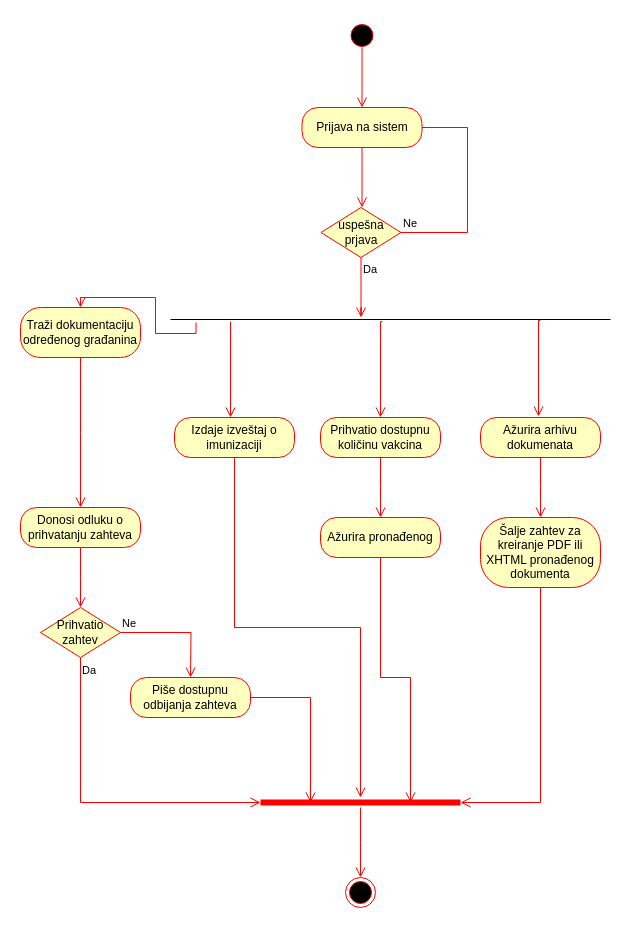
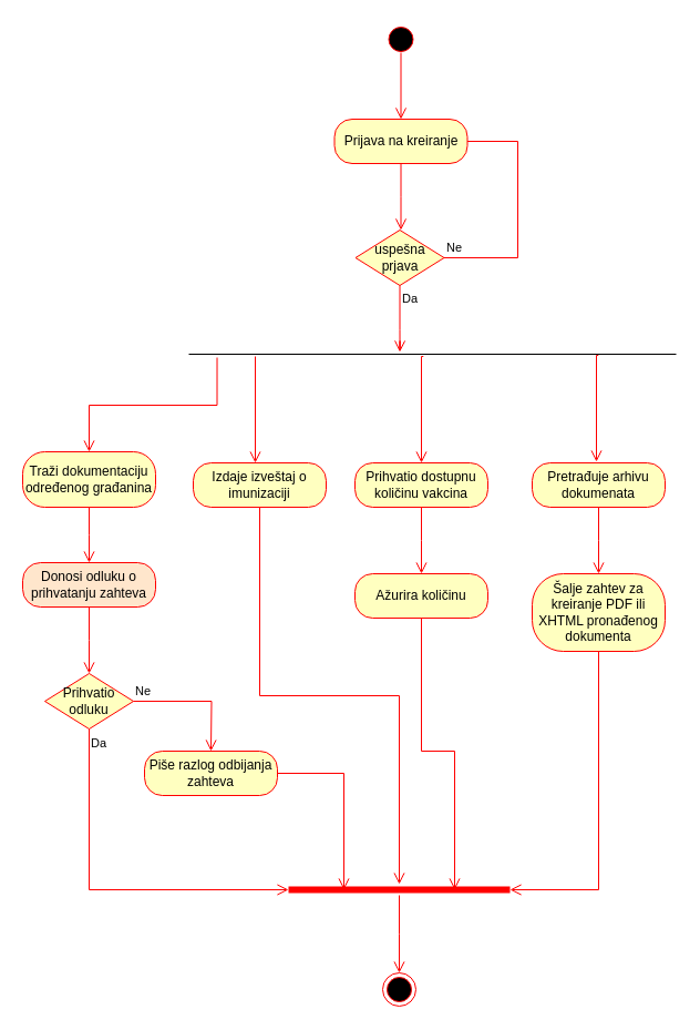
  <mxCell id="0" />
  <mxCell id="1" parent="0" />
  <mxCell id="2" value="" style="ellipse;html=1;shape=startState;fillColor=#000000;strokeColor=#ff0000;" parent="1" vertex="1"><mxGeometry x="346.5" y="20" width="30" height="30" as="geometry" /></mxCell>
  <mxCell id="3" value="" style="edgeStyle=orthogonalEdgeStyle;html=1;verticalAlign=bottom;endArrow=open;endSize=8;strokeColor=#ff0000;rounded=0;exitX=0.5;exitY=1;exitDx=0;exitDy=0;" parent="1" edge="1"><mxGeometry relative="1" as="geometry"><mxPoint x="361.5" y="107" as="targetPoint" /><mxPoint x="361.5" y="47" as="sourcePoint" /></mxGeometry></mxCell>
- <mxCell id="4" value="Prijava na sistem" style="rounded=1;whiteSpace=wrap;html=1;arcSize=40;fontColor=#000000;fillColor=#ffffc0;strokeColor=#ff0000;" parent="1" vertex="1"><mxGeometry x="301.5" y="107" width="120" height="40" as="geometry" /></mxCell>
+ <mxCell id="4" value="Prijava na kreiranje" style="rounded=1;whiteSpace=wrap;html=1;arcSize=40;fontColor=#000000;fillColor=#ffffc0;strokeColor=#ff0000;" parent="1" vertex="1"><mxGeometry x="301.5" y="107" width="120" height="40" as="geometry" /></mxCell>
  <mxCell id="5" value="" style="edgeStyle=orthogonalEdgeStyle;html=1;verticalAlign=bottom;endArrow=open;endSize=8;strokeColor=#ff0000;rounded=0;" parent="1" source="4" edge="1"><mxGeometry relative="1" as="geometry"><mxPoint x="361.5" y="207" as="targetPoint" /></mxGeometry></mxCell>
  <mxCell id="6" value="uspešna prjava" style="rhombus;whiteSpace=wrap;html=1;fillColor=#ffffc0;strokeColor=#ff0000;" parent="1" vertex="1"><mxGeometry x="320.5" y="207" width="80" height="50" as="geometry" /></mxCell>
  <mxCell id="7" value="Ne" style="edgeStyle=orthogonalEdgeStyle;html=1;align=left;verticalAlign=bottom;endArrow=none;endSize=8;strokeColor=#ff0000;rounded=0;entryX=1;entryY=0.5;entryDx=0;entryDy=0;exitX=1;exitY=0.5;exitDx=0;exitDy=0;" parent="1" source="6" target="4" edge="1"><mxGeometry x="-1" relative="1" as="geometry"><mxPoint x="506.5" y="127" as="targetPoint" /><mxPoint x="406.5" y="232" as="sourcePoint" /><Array as="points"><mxPoint x="467" y="232" /><mxPoint x="467" y="127" /></Array></mxGeometry></mxCell>
  <mxCell id="8" value="Da&lt;br&gt;" style="edgeStyle=orthogonalEdgeStyle;html=1;align=left;verticalAlign=top;endArrow=open;endSize=8;strokeColor=#ff0000;rounded=0;startArrow=none;" parent="1" edge="1"><mxGeometry x="-0.111" y="-50" relative="1" as="geometry"><mxPoint x="360.5" y="317" as="targetPoint" /><mxPoint x="360.559" y="315" as="sourcePoint" /><Array as="points"><mxPoint x="360.5" y="307" /></Array><mxPoint x="50" y="-50" as="offset" /></mxGeometry></mxCell>
  <mxCell id="9" value="" style="line;strokeWidth=1;fillColor=none;align=left;verticalAlign=middle;spacingTop=-1;spacingLeft=3;spacingRight=3;rotatable=0;labelPosition=right;points=[];portConstraint=eastwest;" parent="1" vertex="1"><mxGeometry x="170" y="315" width="440" height="8" as="geometry" /></mxCell>
  <mxCell id="10" value="" style="edgeStyle=orthogonalEdgeStyle;html=1;align=left;verticalAlign=top;endArrow=none;endSize=8;strokeColor=#ff0000;rounded=0;" parent="1" source="6" edge="1"><mxGeometry x="-1" relative="1" as="geometry"><mxPoint x="360.559" y="315" as="targetPoint" /><mxPoint x="360.5" y="247" as="sourcePoint" /><Array as="points"><mxPoint x="360.5" y="297" /><mxPoint x="360.5" y="297" /></Array></mxGeometry></mxCell>
  <mxCell id="11" value="" style="edgeStyle=orthogonalEdgeStyle;html=1;verticalAlign=bottom;endArrow=open;endSize=8;strokeColor=#ff0000;rounded=0;exitX=0.058;exitY=0.875;exitDx=0;exitDy=0;exitPerimeter=0;entryX=0.5;entryY=0;entryDx=0;entryDy=0;" parent="1" source="9" target="12" edge="1"><mxGeometry relative="1" as="geometry"><mxPoint x="80" y="417" as="targetPoint" /><mxPoint x="250" y="377" as="sourcePoint" /></mxGeometry></mxCell>
- <mxCell id="12" value="Traži dokumentaciju određenog građanina" style="rounded=1;whiteSpace=wrap;html=1;arcSize=40;fontColor=#000000;fillColor=#ffffc0;strokeColor=#ff0000;" parent="1" vertex="1"><mxGeometry x="20" y="307" width="120" height="50" as="geometry" /></mxCell>
+ <mxCell id="12" value="Traži dokumentaciju određenog građanina" style="rounded=1;whiteSpace=wrap;html=1;arcSize=40;fontColor=#000000;fillColor=#ffffc0;strokeColor=#ff0000;" parent="1" vertex="1"><mxGeometry x="20" y="407" width="120" height="50" as="geometry" /></mxCell>
  <mxCell id="13" value="" style="edgeStyle=orthogonalEdgeStyle;html=1;verticalAlign=bottom;endArrow=open;endSize=8;strokeColor=#ff0000;rounded=0;" parent="1" source="12" edge="1"><mxGeometry relative="1" as="geometry"><mxPoint x="80" y="507" as="targetPoint" /></mxGeometry></mxCell>
- <mxCell id="14" value="Donosi odluku o prihvatanju zahteva" style="rounded=1;whiteSpace=wrap;html=1;arcSize=40;fontColor=#000000;fillColor=#ffffc0;strokeColor=#ff0000;" parent="1" vertex="1"><mxGeometry x="20" y="507" width="120" height="40" as="geometry" /></mxCell>
+ <mxCell id="14" value="Donosi odluku o prihvatanju zahteva" style="rounded=1;whiteSpace=wrap;html=1;arcSize=40;fontColor=#000000;fillColor=#ffe6cc;strokeColor=#ff0000;" parent="1" vertex="1"><mxGeometry x="20" y="507" width="120" height="40" as="geometry" /></mxCell>
  <mxCell id="15" value="" style="edgeStyle=orthogonalEdgeStyle;html=1;verticalAlign=bottom;endArrow=open;endSize=8;strokeColor=#ff0000;rounded=0;" parent="1" source="14" edge="1"><mxGeometry relative="1" as="geometry"><mxPoint x="80" y="607" as="targetPoint" /></mxGeometry></mxCell>
- <mxCell id="16" value="Prihvatio zahtev" style="rhombus;whiteSpace=wrap;html=1;fillColor=#ffffc0;strokeColor=#ff0000;" parent="1" vertex="1"><mxGeometry x="40" y="607" width="80" height="50" as="geometry" /></mxCell>
+ <mxCell id="16" value="Prihvatio odluku" style="rhombus;whiteSpace=wrap;html=1;fillColor=#ffffc0;strokeColor=#ff0000;" parent="1" vertex="1"><mxGeometry x="40" y="607" width="80" height="50" as="geometry" /></mxCell>
  <mxCell id="17" value="Ne" style="edgeStyle=orthogonalEdgeStyle;html=1;align=left;verticalAlign=bottom;endArrow=open;endSize=8;strokeColor=#ff0000;rounded=0;" parent="1" source="16" edge="1"><mxGeometry x="-1" relative="1" as="geometry"><mxPoint x="190" y="677" as="targetPoint" /></mxGeometry></mxCell>
  <mxCell id="18" value="Da" style="edgeStyle=orthogonalEdgeStyle;html=1;align=left;verticalAlign=top;endArrow=open;endSize=8;strokeColor=#ff0000;rounded=0;entryX=0;entryY=0.5;entryDx=0;entryDy=0;entryPerimeter=0;" parent="1" source="16" target="34" edge="1"><mxGeometry x="-1" relative="1" as="geometry"><mxPoint x="80" y="707" as="targetPoint" /><Array as="points"><mxPoint x="80" y="802" /></Array></mxGeometry></mxCell>
- <mxCell id="19" value="Piše dostupnu odbijanja zahteva" style="rounded=1;whiteSpace=wrap;html=1;arcSize=40;fontColor=#000000;fillColor=#ffffc0;strokeColor=#ff0000;" parent="1" vertex="1"><mxGeometry x="130" y="677" width="120" height="40" as="geometry" /></mxCell>
+ <mxCell id="19" value="Piše razlog odbijanja zahteva" style="rounded=1;whiteSpace=wrap;html=1;arcSize=40;fontColor=#000000;fillColor=#ffffc0;strokeColor=#ff0000;" parent="1" vertex="1"><mxGeometry x="130" y="677" width="120" height="40" as="geometry" /></mxCell>
  <mxCell id="20" value="" style="edgeStyle=orthogonalEdgeStyle;html=1;verticalAlign=bottom;endArrow=open;endSize=8;strokeColor=#ff0000;rounded=0;entryX=0.25;entryY=0.5;entryDx=0;entryDy=0;entryPerimeter=0;" parent="1" source="19" target="34" edge="1"><mxGeometry relative="1" as="geometry"><mxPoint x="190" y="777" as="targetPoint" /></mxGeometry></mxCell>
  <mxCell id="21" value="" style="edgeStyle=orthogonalEdgeStyle;html=1;verticalAlign=bottom;endArrow=open;endSize=8;strokeColor=#ff0000;rounded=0;" parent="1" edge="1"><mxGeometry relative="1" as="geometry"><mxPoint x="230" y="417" as="targetPoint" /><mxPoint x="230" y="321" as="sourcePoint" /><Array as="points"><mxPoint x="230" y="321" /></Array></mxGeometry></mxCell>
  <mxCell id="22" value="Izdaje izveštaj o imunizaciji" style="rounded=1;whiteSpace=wrap;html=1;arcSize=40;fontColor=#000000;fillColor=#ffffc0;strokeColor=#ff0000;" parent="1" vertex="1"><mxGeometry x="174" y="417" width="120" height="40" as="geometry" /></mxCell>
  <mxCell id="23" value="" style="edgeStyle=orthogonalEdgeStyle;html=1;verticalAlign=bottom;endArrow=open;endSize=8;strokeColor=#ff0000;rounded=0;" parent="1" source="22" target="34" edge="1"><mxGeometry relative="1" as="geometry"><mxPoint x="234" y="517" as="targetPoint" /></mxGeometry></mxCell>
  <mxCell id="24" value="" style="edgeStyle=orthogonalEdgeStyle;html=1;verticalAlign=bottom;endArrow=open;endSize=8;strokeColor=#ff0000;rounded=0;exitX=0.325;exitY=0.75;exitDx=0;exitDy=0;exitPerimeter=0;" parent="1" edge="1"><mxGeometry relative="1" as="geometry"><mxPoint x="380" y="417" as="targetPoint" /><mxPoint x="381.75" y="321" as="sourcePoint" /><Array as="points"><mxPoint x="380" y="321" /></Array></mxGeometry></mxCell>
  <mxCell id="25" value="Prihvatio dostupnu količinu vakcina" style="rounded=1;whiteSpace=wrap;html=1;arcSize=40;fontColor=#000000;fillColor=#ffffc0;strokeColor=#ff0000;" parent="1" vertex="1"><mxGeometry x="320" y="417" width="120" height="40" as="geometry" /></mxCell>
  <mxCell id="26" value="" style="edgeStyle=orthogonalEdgeStyle;html=1;verticalAlign=bottom;endArrow=open;endSize=8;strokeColor=#ff0000;rounded=0;" parent="1" source="25" edge="1"><mxGeometry relative="1" as="geometry"><mxPoint x="380" y="517" as="targetPoint" /></mxGeometry></mxCell>
- <mxCell id="27" value="Ažurira pronađenog" style="rounded=1;whiteSpace=wrap;html=1;arcSize=40;fontColor=#000000;fillColor=#ffffc0;strokeColor=#ff0000;" parent="1" vertex="1"><mxGeometry x="320" y="517" width="120" height="40" as="geometry" /></mxCell>
+ <mxCell id="27" value="Ažurira količinu" style="rounded=1;whiteSpace=wrap;html=1;arcSize=40;fontColor=#000000;fillColor=#ffffc0;strokeColor=#ff0000;" parent="1" vertex="1"><mxGeometry x="320" y="517" width="120" height="40" as="geometry" /></mxCell>
  <mxCell id="28" value="" style="edgeStyle=orthogonalEdgeStyle;html=1;verticalAlign=bottom;endArrow=open;endSize=8;strokeColor=#ff0000;rounded=0;entryX=0.75;entryY=0.5;entryDx=0;entryDy=0;entryPerimeter=0;" parent="1" source="27" target="34" edge="1"><mxGeometry relative="1" as="geometry"><mxPoint x="380" y="617" as="targetPoint" /></mxGeometry></mxCell>
  <mxCell id="29" value="" style="edgeStyle=orthogonalEdgeStyle;html=1;verticalAlign=bottom;endArrow=open;endSize=8;strokeColor=#ff0000;rounded=0;exitX=0.325;exitY=0.75;exitDx=0;exitDy=0;exitPerimeter=0;" parent="1" edge="1"><mxGeometry relative="1" as="geometry"><mxPoint x="538" y="416" as="targetPoint" /><mxPoint x="539.75" y="320" as="sourcePoint" /><Array as="points"><mxPoint x="538" y="320" /></Array></mxGeometry></mxCell>
- <mxCell id="30" value="Ažurira arhivu dokumenata" style="rounded=1;whiteSpace=wrap;html=1;arcSize=40;fontColor=#000000;fillColor=#ffffc0;strokeColor=#ff0000;" parent="1" vertex="1"><mxGeometry x="480" y="417" width="120" height="40" as="geometry" /></mxCell>
+ <mxCell id="30" value="Pretrađuje arhivu dokumenata" style="rounded=1;whiteSpace=wrap;html=1;arcSize=40;fontColor=#000000;fillColor=#ffffc0;strokeColor=#ff0000;" parent="1" vertex="1"><mxGeometry x="480" y="417" width="120" height="40" as="geometry" /></mxCell>
  <mxCell id="31" value="" style="edgeStyle=orthogonalEdgeStyle;html=1;verticalAlign=bottom;endArrow=open;endSize=8;strokeColor=#ff0000;rounded=0;" parent="1" source="30" edge="1"><mxGeometry relative="1" as="geometry"><mxPoint x="540" y="517" as="targetPoint" /></mxGeometry></mxCell>
  <mxCell id="32" value="Šalje zahtev za kreiranje PDF ili XHTML pronađenog dokumenta" style="rounded=1;whiteSpace=wrap;html=1;arcSize=40;fontColor=#000000;fillColor=#ffffc0;strokeColor=#ff0000;" parent="1" vertex="1"><mxGeometry x="480" y="517" width="120" height="70" as="geometry" /></mxCell>
  <mxCell id="33" value="" style="edgeStyle=orthogonalEdgeStyle;html=1;verticalAlign=bottom;endArrow=open;endSize=8;strokeColor=#ff0000;rounded=0;entryX=1;entryY=0.5;entryDx=0;entryDy=0;entryPerimeter=0;" parent="1" source="32" target="34" edge="1"><mxGeometry relative="1" as="geometry"><mxPoint x="540" y="617" as="targetPoint" /><Array as="points"><mxPoint x="540" y="802" /></Array></mxGeometry></mxCell>
  <mxCell id="34" value="" style="shape=line;html=1;strokeWidth=6;strokeColor=#ff0000;" parent="1" vertex="1"><mxGeometry x="260" y="797" width="200" height="10" as="geometry" /></mxCell>
  <mxCell id="35" value="" style="edgeStyle=orthogonalEdgeStyle;html=1;verticalAlign=bottom;endArrow=open;endSize=8;strokeColor=#ff0000;rounded=0;" parent="1" source="34" edge="1"><mxGeometry relative="1" as="geometry"><mxPoint x="360" y="877" as="targetPoint" /></mxGeometry></mxCell>
  <mxCell id="36" value="" style="ellipse;html=1;shape=endState;fillColor=#000000;strokeColor=#ff0000;" parent="1" vertex="1"><mxGeometry x="345" y="877" width="30" height="30" as="geometry" /></mxCell>
